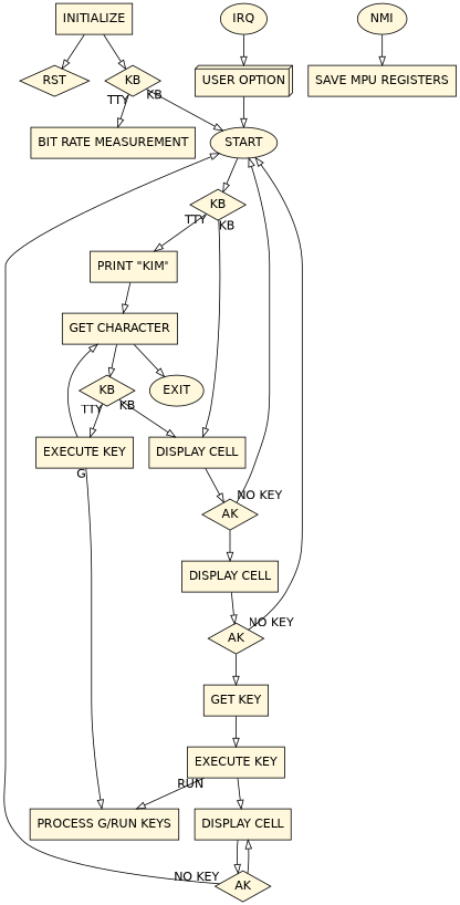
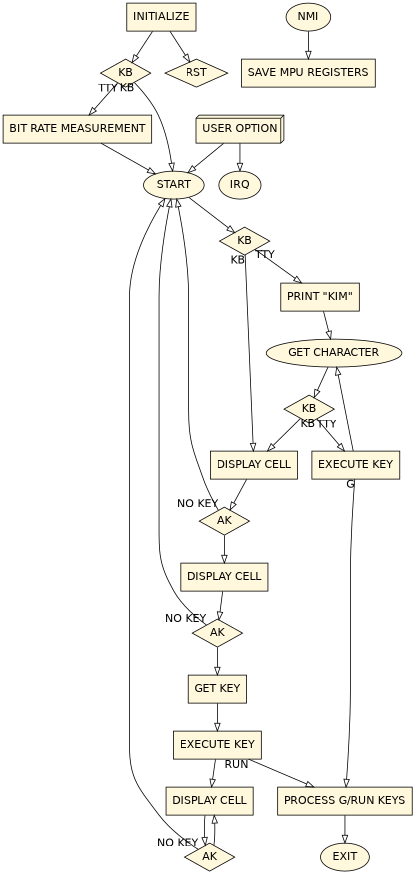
  digraph {
    node [fillcolor=cornsilk fontname=Helvetica shape=box style=filled]
    edge [arrowhead=onormal fontname=Helvetica]
    n1 [label=START shape=ellipse]
    n2 [label=KB shape=diamond]
    n3 [label="PRINT \"KIM\""]
    n4 [label="DISPLAY CELL"]
-   n5 [label="GET CHARACTER"]
+   n5 [label="GET CHARACTER" shape=ellipse]
    n6 [label=AK shape=diamond]
    n7 [label="DISPLAY CELL"]
    n8 [label=AK shape=diamond]
    n9 [label="GET KEY"]
    n10 [label="EXECUTE KEY"]
    n11 [label="BIT RATE MEASUREMENT"]
    n12 [label=AK shape=diamond]
    n13 [label="DISPLAY CELL"]
    n14 [label="PROCESS G/RUN KEYS"]
    n15 [label=EXIT shape=ellipse]
    n16 [label=KB shape=diamond]
    n17 [label=KB shape=diamond]
    n18 [label="EXECUTE KEY"]
    n19 [label=NMI shape=ellipse]
    n20 [label="SAVE MPU REGISTERS"]
    n21 [label=RST shape=diamond]
    n22 [label=INITIALIZE]
    n23 [label=IRQ shape=ellipse]
    n24 [label="USER OPTION" shape=box3d]
    n1 -> n2
    n2 -> n3 [taillabel=TTY]
    n2 -> n4 [taillabel=KB]
    n3 -> n5
    n4 -> n6
    n5 -> n17
    n6 -> n1 [taillabel="NO KEY"]
    n6 -> n7
    n7 -> n8
    n8 -> n1 [taillabel="NO KEY"]
    n8 -> n9
    n9 -> n10
    n10 -> n13
    n10 -> n14 [taillabel=RUN]
+   n11 -> n1
    n12 -> n1 [taillabel="NO KEY"]
    n12 -> n13
    n13 -> n12
-   n5 -> n15
+   n14 -> n15
    n16 -> n1 [taillabel=KB]
    n16 -> n11 [taillabel=TTY]
    n17 -> n4 [taillabel=KB]
    n17 -> n18 [taillabel=TTY]
    n18 -> n5
    n18 -> n14 [taillabel=G]
    n19 -> n20
    n22 -> n16
    n22 -> n21
-   n23 -> n24
+   n24 -> n23
    n24 -> n1
  }
